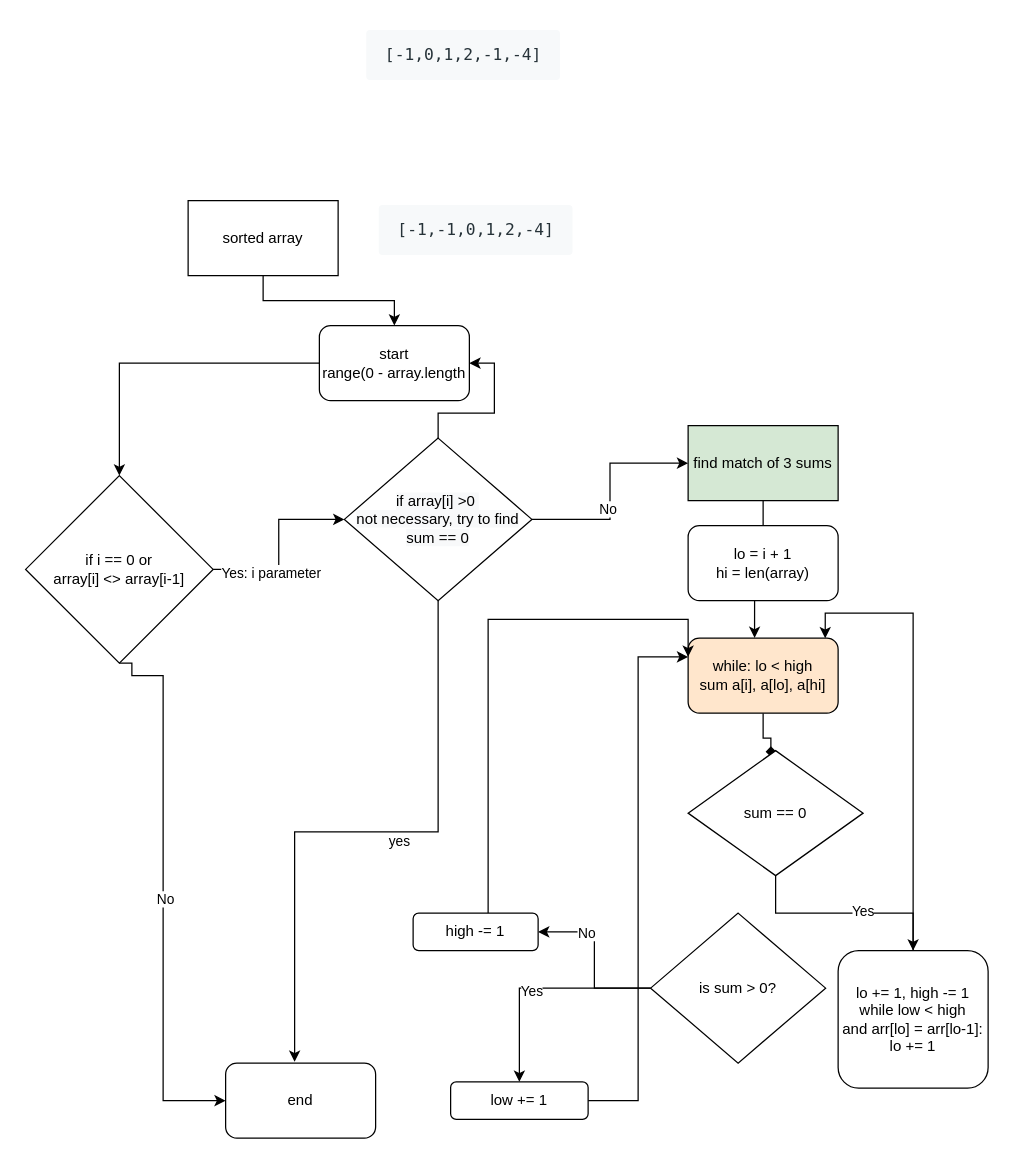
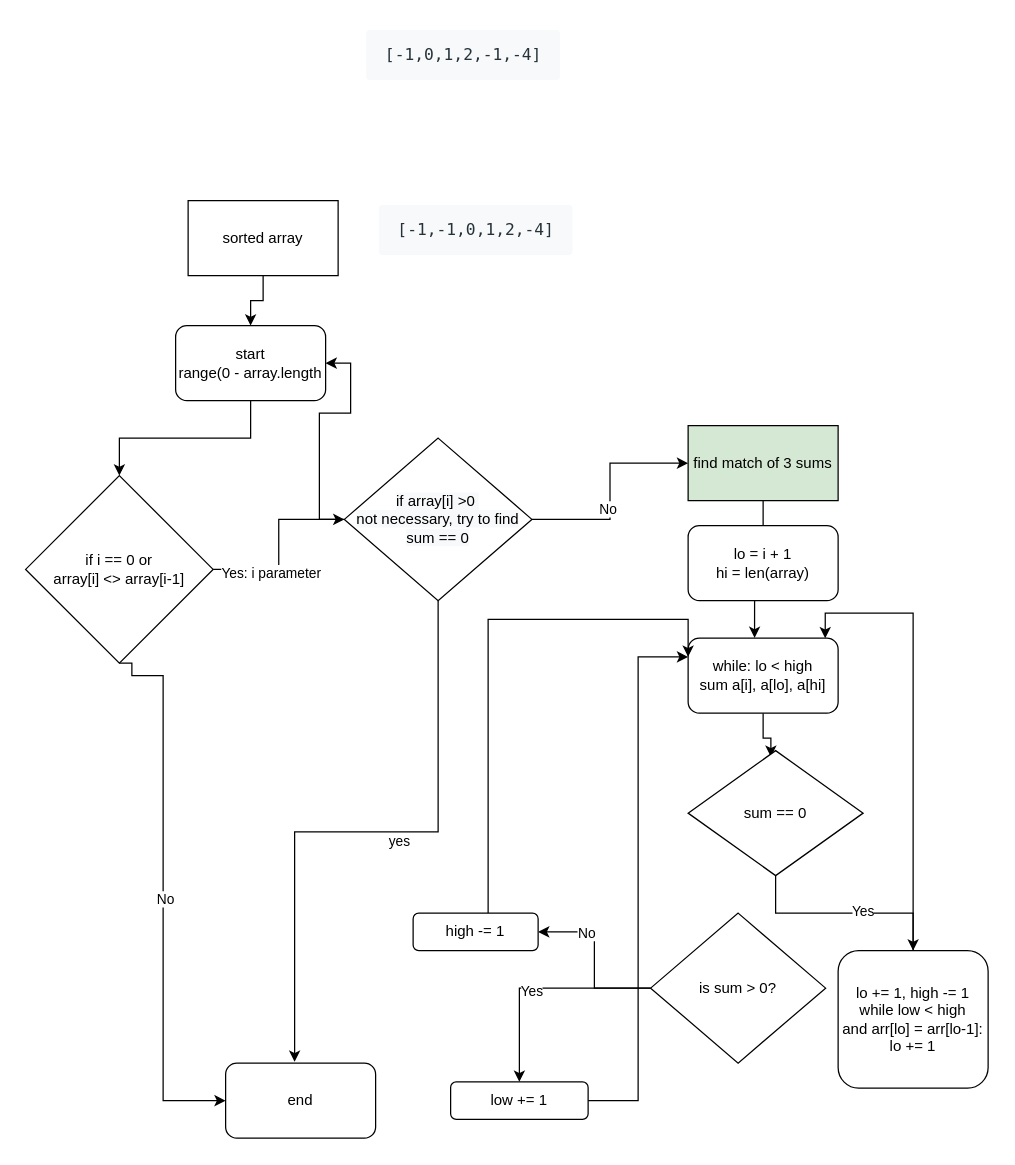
  <mxCell id="0" />
  <mxCell id="1" parent="0" />
  <mxCell id="2" style="edgeStyle=orthogonalEdgeStyle;rounded=0;orthogonalLoop=1;jettySize=auto;html=1;exitX=0.5;exitY=1;exitDx=0;exitDy=0;entryX=0.5;entryY=0;entryDx=0;entryDy=0;" edge="1" parent="1" source="3" target="5"><mxGeometry relative="1" as="geometry" /></mxCell>
  <mxCell id="3" value="sorted array" style="rounded=0;whiteSpace=wrap;html=1;" vertex="1" parent="1"><mxGeometry x="150" y="160" width="120" height="60" as="geometry" /></mxCell>
  <mxCell id="4" style="edgeStyle=orthogonalEdgeStyle;rounded=0;orthogonalLoop=1;jettySize=auto;html=1;entryX=0.5;entryY=0;entryDx=0;entryDy=0;" edge="1" parent="1" source="5" target="11"><mxGeometry relative="1" as="geometry" /></mxCell>
- <mxCell id="5" value="start&lt;br&gt;range(0 - array.length" style="rounded=1;whiteSpace=wrap;html=1;" vertex="1" parent="1"><mxGeometry x="255" y="260" width="120" height="60" as="geometry" /></mxCell>
+ <mxCell id="5" value="start&lt;br&gt;range(0 - array.length" style="rounded=1;whiteSpace=wrap;html=1;" vertex="1" parent="1"><mxGeometry x="140" y="260" width="120" height="60" as="geometry" /></mxCell>
  <mxCell id="6" value="end" style="rounded=1;whiteSpace=wrap;html=1;" vertex="1" parent="1"><mxGeometry x="180" y="850" width="120" height="60" as="geometry" /></mxCell>
  <mxCell id="7" style="edgeStyle=orthogonalEdgeStyle;rounded=0;orthogonalLoop=1;jettySize=auto;html=1;entryX=0;entryY=0.5;entryDx=0;entryDy=0;" edge="1" parent="1" source="11" target="19"><mxGeometry relative="1" as="geometry" /></mxCell>
  <mxCell id="8" value="Yes: i parameter&amp;nbsp;" style="edgeLabel;html=1;align=center;verticalAlign=middle;resizable=0;points=[];" vertex="1" connectable="0" parent="7"><mxGeometry x="-0.356" y="-2" relative="1" as="geometry"><mxPoint as="offset" /></mxGeometry></mxCell>
  <mxCell id="9" style="edgeStyle=orthogonalEdgeStyle;rounded=0;orthogonalLoop=1;jettySize=auto;html=1;entryX=0;entryY=0.5;entryDx=0;entryDy=0;exitX=0.5;exitY=1;exitDx=0;exitDy=0;" edge="1" parent="1" source="11" target="6"><mxGeometry relative="1" as="geometry"><Array as="points"><mxPoint x="105" y="530" /><mxPoint x="105" y="540" /><mxPoint x="130" y="540" /><mxPoint x="130" y="880" /></Array></mxGeometry></mxCell>
  <mxCell id="10" value="No" style="edgeLabel;html=1;align=center;verticalAlign=middle;resizable=0;points=[];" vertex="1" connectable="0" parent="9"><mxGeometry x="0.026" y="1" relative="1" as="geometry"><mxPoint as="offset" /></mxGeometry></mxCell>
  <mxCell id="11" value="if i == 0 or&lt;br&gt;array[i] &amp;lt;&amp;gt; array[i-1]" style="rhombus;whiteSpace=wrap;html=1;" vertex="1" parent="1"><mxGeometry x="20" y="380" width="150" height="150" as="geometry" /></mxCell>
  <mxCell id="12" style="edgeStyle=orthogonalEdgeStyle;rounded=0;orthogonalLoop=1;jettySize=auto;html=1;entryX=0.443;entryY=-0.003;entryDx=0;entryDy=0;entryPerimeter=0;" edge="1" parent="1" source="13" target="21"><mxGeometry relative="1" as="geometry" /></mxCell>
  <mxCell id="13" value="find match of 3 sums" style="rounded=0;whiteSpace=wrap;html=1;fillColor=#d5e8d4;" vertex="1" parent="1"><mxGeometry x="550" y="340" width="120" height="60" as="geometry" /></mxCell>
  <mxCell id="14" style="edgeStyle=orthogonalEdgeStyle;rounded=0;orthogonalLoop=1;jettySize=auto;html=1;entryX=0.46;entryY=-0.018;entryDx=0;entryDy=0;entryPerimeter=0;" edge="1" parent="1" source="19" target="6"><mxGeometry relative="1" as="geometry" /></mxCell>
  <mxCell id="15" value="yes" style="edgeLabel;html=1;align=center;verticalAlign=middle;resizable=0;points=[];" vertex="1" connectable="0" parent="14"><mxGeometry x="-0.177" y="-20" relative="1" as="geometry"><mxPoint x="-18" y="27" as="offset" /></mxGeometry></mxCell>
  <mxCell id="16" style="edgeStyle=orthogonalEdgeStyle;rounded=0;orthogonalLoop=1;jettySize=auto;html=1;" edge="1" parent="1" source="19" target="13"><mxGeometry relative="1" as="geometry" /></mxCell>
  <mxCell id="17" value="No" style="edgeLabel;html=1;align=center;verticalAlign=middle;resizable=0;points=[];" vertex="1" connectable="0" parent="16"><mxGeometry x="-0.291" y="9" relative="1" as="geometry"><mxPoint as="offset" /></mxGeometry></mxCell>
  <mxCell id="18" style="edgeStyle=orthogonalEdgeStyle;rounded=0;orthogonalLoop=1;jettySize=auto;html=1;entryX=1;entryY=0.5;entryDx=0;entryDy=0;" edge="1" parent="1" source="19" target="5"><mxGeometry relative="1" as="geometry" /></mxCell>
  <mxCell id="19" value="&#10;&#10;&lt;span style=&quot;color: rgb(0, 0, 0); font-family: helvetica; font-size: 12px; font-style: normal; font-weight: 400; letter-spacing: normal; text-align: center; text-indent: 0px; text-transform: none; word-spacing: 0px; background-color: rgb(248, 249, 250); display: inline; float: none;&quot;&gt;if array[i] &amp;gt;0&amp;nbsp;&lt;/span&gt;&lt;br style=&quot;color: rgb(0, 0, 0); font-family: helvetica; font-size: 12px; font-style: normal; font-weight: 400; letter-spacing: normal; text-align: center; text-indent: 0px; text-transform: none; word-spacing: 0px;&quot;&gt;&lt;span style=&quot;color: rgb(0, 0, 0); font-family: helvetica; font-size: 12px; font-style: normal; font-weight: 400; letter-spacing: normal; text-align: center; text-indent: 0px; text-transform: none; word-spacing: 0px; background-color: rgb(248, 249, 250); display: inline; float: none;&quot;&gt;not necessary, try to find sum == 0&lt;/span&gt;&#10;&#10;" style="rhombus;whiteSpace=wrap;html=1;" vertex="1" parent="1"><mxGeometry x="275" y="350" width="150" height="130" as="geometry" /></mxCell>
- <mxCell id="20" style="edgeStyle=orthogonalEdgeStyle;rounded=0;orthogonalLoop=1;jettySize=auto;html=1;entryX=0.473;entryY=0.05;entryDx=0;entryDy=0;entryPerimeter=0;endArrow=diamond;" edge="1" parent="1" source="21" target="26"><mxGeometry relative="1" as="geometry" /></mxCell>
- <mxCell id="21" value="while: lo &amp;lt; high&lt;br&gt;sum a[i], a[lo], a[hi]" style="rounded=1;whiteSpace=wrap;html=1;fillColor=#ffe6cc;" vertex="1" parent="1"><mxGeometry x="550" y="510" width="120" height="60" as="geometry" /></mxCell>
+ <mxCell id="20" style="edgeStyle=orthogonalEdgeStyle;rounded=0;orthogonalLoop=1;jettySize=auto;html=1;entryX=0.473;entryY=0.05;entryDx=0;entryDy=0;entryPerimeter=0;" edge="1" parent="1" source="21" target="26"><mxGeometry relative="1" as="geometry" /></mxCell>
+ <mxCell id="21" value="while: lo &amp;lt; high&lt;br&gt;sum a[i], a[lo], a[hi]" style="rounded=1;whiteSpace=wrap;html=1;" vertex="1" parent="1"><mxGeometry x="550" y="510" width="120" height="60" as="geometry" /></mxCell>
  <mxCell id="22" value="&lt;pre style=&quot;box-sizing: border-box ; font-family: , &amp;#34;consolas&amp;#34; , &amp;#34;liberation mono&amp;#34; , &amp;#34;menlo&amp;#34; , &amp;#34;courier&amp;#34; , monospace ; font-size: 13px ; margin-top: 0px ; margin-bottom: 1em ; overflow: auto ; background: rgb(247 , 249 , 250) ; padding: 10px 15px ; color: rgb(38 , 50 , 56) ; line-height: 1.6 ; border-radius: 3px&quot;&gt;[-1,0,1,2,-1,-4]&lt;/pre&gt;" style="text;html=1;align=center;verticalAlign=middle;resizable=0;points=[];autosize=1;" vertex="1" parent="1"><mxGeometry x="290" y="20" width="160" height="60" as="geometry" /></mxCell>
  <mxCell id="23" value="&lt;pre style=&quot;box-sizing: border-box ; font-family: , &amp;#34;consolas&amp;#34; , &amp;#34;liberation mono&amp;#34; , &amp;#34;menlo&amp;#34; , &amp;#34;courier&amp;#34; , monospace ; font-size: 13px ; margin-top: 0px ; margin-bottom: 1em ; overflow: auto ; background: rgb(247 , 249 , 250) ; padding: 10px 15px ; color: rgb(38 , 50 , 56) ; line-height: 1.6 ; border-radius: 3px&quot;&gt;[-1,-1,0,1,2,-4]&lt;/pre&gt;" style="text;html=1;align=center;verticalAlign=middle;resizable=0;points=[];autosize=1;" vertex="1" parent="1"><mxGeometry x="300" y="160" width="160" height="60" as="geometry" /></mxCell>
  <mxCell id="24" style="edgeStyle=orthogonalEdgeStyle;rounded=0;orthogonalLoop=1;jettySize=auto;html=1;" edge="1" parent="1" source="26" target="33"><mxGeometry relative="1" as="geometry" /></mxCell>
  <mxCell id="25" value="Yes" style="edgeLabel;html=1;align=center;verticalAlign=middle;resizable=0;points=[];" vertex="1" connectable="0" parent="24"><mxGeometry x="0.16" y="2" relative="1" as="geometry"><mxPoint as="offset" /></mxGeometry></mxCell>
  <mxCell id="26" value="sum == 0" style="rhombus;whiteSpace=wrap;html=1;" vertex="1" parent="1"><mxGeometry x="550" y="600" width="140" height="100" as="geometry" /></mxCell>
  <mxCell id="27" style="edgeStyle=orthogonalEdgeStyle;rounded=0;orthogonalLoop=1;jettySize=auto;html=1;entryX=0.5;entryY=0;entryDx=0;entryDy=0;" edge="1" parent="1" source="31" target="37"><mxGeometry relative="1" as="geometry" /></mxCell>
  <mxCell id="28" value="Yes" style="edgeLabel;html=1;align=center;verticalAlign=middle;resizable=0;points=[];" vertex="1" connectable="0" parent="27"><mxGeometry x="0.07" y="2" relative="1" as="geometry"><mxPoint as="offset" /></mxGeometry></mxCell>
  <mxCell id="29" style="edgeStyle=orthogonalEdgeStyle;rounded=0;orthogonalLoop=1;jettySize=auto;html=1;entryX=1;entryY=0.5;entryDx=0;entryDy=0;" edge="1" parent="1" source="31" target="35"><mxGeometry relative="1" as="geometry" /></mxCell>
  <mxCell id="30" value="No" style="edgeLabel;html=1;align=center;verticalAlign=middle;resizable=0;points=[];" vertex="1" connectable="0" parent="29"><mxGeometry x="0.43" relative="1" as="geometry"><mxPoint as="offset" /></mxGeometry></mxCell>
  <mxCell id="31" value="is sum &amp;gt; 0?" style="rhombus;whiteSpace=wrap;html=1;" vertex="1" parent="1"><mxGeometry x="520" y="730" width="140" height="120" as="geometry" /></mxCell>
  <mxCell id="32" style="edgeStyle=orthogonalEdgeStyle;rounded=0;orthogonalLoop=1;jettySize=auto;html=1;entryX=0.914;entryY=0.002;entryDx=0;entryDy=0;entryPerimeter=0;" edge="1" parent="1" source="33" target="21"><mxGeometry relative="1" as="geometry" /></mxCell>
  <mxCell id="33" value="lo += 1, high -= 1&lt;br&gt;while low &amp;lt; high &lt;br&gt;and arr[lo] = arr[lo-1]:&lt;br&gt;lo += 1" style="rounded=1;whiteSpace=wrap;html=1;" vertex="1" parent="1"><mxGeometry x="670" y="760" width="120" height="110" as="geometry" /></mxCell>
  <mxCell id="34" style="edgeStyle=orthogonalEdgeStyle;rounded=0;orthogonalLoop=1;jettySize=auto;html=1;entryX=0;entryY=0.25;entryDx=0;entryDy=0;" edge="1" parent="1" source="35" target="21"><mxGeometry relative="1" as="geometry"><Array as="points"><mxPoint x="390" y="495" /></Array></mxGeometry></mxCell>
  <mxCell id="35" value="high -= 1" style="rounded=1;whiteSpace=wrap;html=1;" vertex="1" parent="1"><mxGeometry x="330" y="730" width="100" height="30" as="geometry" /></mxCell>
  <mxCell id="36" style="edgeStyle=orthogonalEdgeStyle;rounded=0;orthogonalLoop=1;jettySize=auto;html=1;entryX=0;entryY=0.25;entryDx=0;entryDy=0;" edge="1" parent="1" source="37" target="21"><mxGeometry relative="1" as="geometry" /></mxCell>
  <mxCell id="37" value="low += 1" style="rounded=1;whiteSpace=wrap;html=1;" vertex="1" parent="1"><mxGeometry x="360" y="865" width="110" height="30" as="geometry" /></mxCell>
  <mxCell id="38" value="lo = i + 1&lt;br&gt;hi = len(array)" style="rounded=1;whiteSpace=wrap;html=1;" vertex="1" parent="1"><mxGeometry x="550" y="420" width="120" height="60" as="geometry" /></mxCell>
